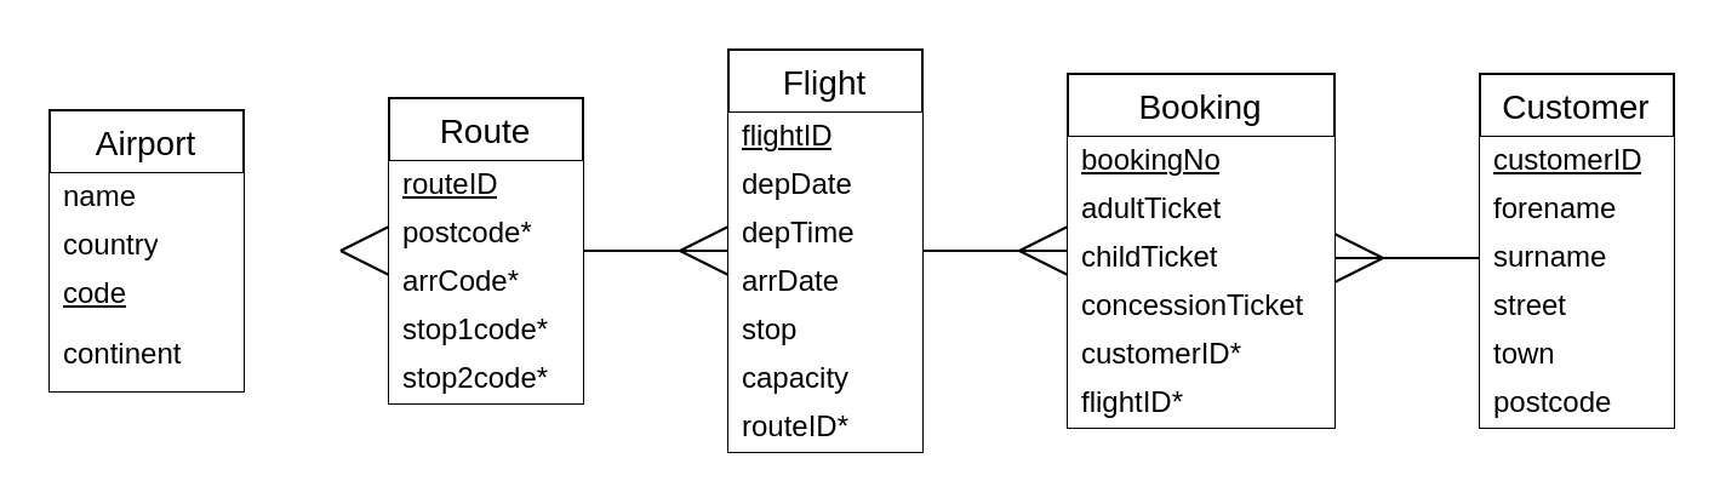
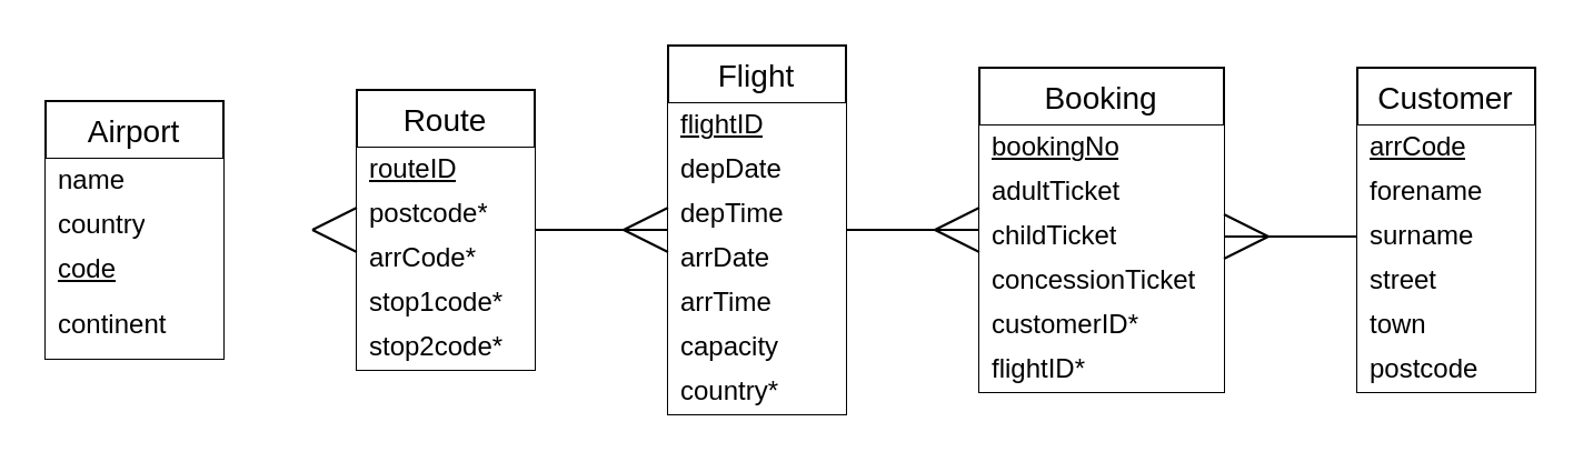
  <mxCell id="0" />
  <mxCell id="1" parent="0" />
  <mxCell id="2" value="Airport" style="swimlane;fontStyle=0;childLayout=stackLayout;horizontal=1;startSize=26;horizontalStack=0;resizeParent=1;resizeParentMax=0;resizeLast=0;collapsible=1;marginBottom=0;align=center;fontSize=14;verticalAlign=middle;" parent="1" vertex="1"><mxGeometry x="20" y="45" width="80" height="116" as="geometry" /></mxCell>
  <mxCell id="3" value="name" style="text;strokeColor=none;fillColor=default;spacingLeft=4;spacingRight=4;overflow=hidden;rotatable=0;points=[[0,0.5],[1,0.5]];portConstraint=eastwest;fontSize=12;whiteSpace=wrap;html=1;verticalAlign=middle;" parent="2" vertex="1"><mxGeometry y="26" width="80" height="20" as="geometry" /></mxCell>
  <mxCell id="4" value="country" style="text;strokeColor=none;fillColor=default;spacingLeft=4;spacingRight=4;overflow=hidden;rotatable=0;points=[[0,0.5],[1,0.5]];portConstraint=eastwest;fontSize=12;whiteSpace=wrap;html=1;verticalAlign=middle;" parent="2" vertex="1"><mxGeometry y="46" width="80" height="20" as="geometry" /></mxCell>
  <mxCell id="5" value="&lt;u&gt;code&lt;/u&gt;" style="text;strokeColor=none;fillColor=default;spacingLeft=4;spacingRight=4;overflow=hidden;rotatable=0;points=[[0,0.5],[1,0.5]];portConstraint=eastwest;fontSize=12;whiteSpace=wrap;html=1;verticalAlign=middle;" parent="2" vertex="1"><mxGeometry y="66" width="80" height="20" as="geometry" /></mxCell>
  <mxCell id="6" value="continent" style="text;strokeColor=none;fillColor=default;spacingLeft=4;spacingRight=4;overflow=hidden;rotatable=0;points=[[0,0.5],[1,0.5]];portConstraint=eastwest;fontSize=12;whiteSpace=wrap;html=1;verticalAlign=middle;" parent="2" vertex="1"><mxGeometry y="86" width="80" height="30" as="geometry" /></mxCell>
  <mxCell id="7" style="edgeStyle=none;shape=connector;rounded=0;orthogonalLoop=1;jettySize=auto;html=1;exitX=1;exitY=0.5;exitDx=0;exitDy=0;entryX=0;entryY=0.5;entryDx=0;entryDy=0;labelBackgroundColor=default;strokeColor=default;align=center;verticalAlign=middle;fontFamily=Helvetica;fontSize=11;fontColor=default;endArrow=none;endFill=0;" parent="1" source="8" target="29" edge="1"><mxGeometry relative="1" as="geometry" /></mxCell>
  <mxCell id="8" value="Route" style="swimlane;fontStyle=0;childLayout=stackLayout;horizontal=1;startSize=26;horizontalStack=0;resizeParent=1;resizeParentMax=0;resizeLast=0;collapsible=1;marginBottom=0;align=center;fontSize=14;verticalAlign=middle;" parent="1" vertex="1"><mxGeometry x="160" y="40" width="80" height="126" as="geometry" /></mxCell>
  <mxCell id="9" value="&lt;u&gt;routeID&lt;/u&gt;" style="text;strokeColor=none;fillColor=default;spacingLeft=4;spacingRight=4;overflow=hidden;rotatable=0;points=[[0,0.5],[1,0.5]];portConstraint=eastwest;fontSize=12;whiteSpace=wrap;html=1;verticalAlign=middle;" parent="8" vertex="1"><mxGeometry y="26" width="80" height="20" as="geometry" /></mxCell>
  <mxCell id="10" value="postcode*" style="text;spacingLeft=4;spacingRight=4;overflow=hidden;rotatable=0;points=[[0,0.5],[1,0.5]];portConstraint=eastwest;fontSize=12;whiteSpace=wrap;html=1;fillColor=default;verticalAlign=middle;" parent="8" vertex="1"><mxGeometry y="46" width="80" height="20" as="geometry" /></mxCell>
  <mxCell id="11" value="arrCode*" style="text;spacingLeft=4;spacingRight=4;overflow=hidden;rotatable=0;points=[[0,0.5],[1,0.5]];portConstraint=eastwest;fontSize=12;whiteSpace=wrap;html=1;fillColor=default;verticalAlign=middle;" parent="8" vertex="1"><mxGeometry y="66" width="80" height="20" as="geometry" /></mxCell>
  <mxCell id="12" value="stop1code*" style="text;strokeColor=none;fillColor=default;spacingLeft=4;spacingRight=4;overflow=hidden;rotatable=0;points=[[0,0.5],[1,0.5]];portConstraint=eastwest;fontSize=12;whiteSpace=wrap;html=1;verticalAlign=middle;" parent="8" vertex="1"><mxGeometry y="86" width="80" height="20" as="geometry" /></mxCell>
  <mxCell id="13" value="stop2code*" style="text;strokeColor=none;fillColor=default;spacingLeft=4;spacingRight=4;overflow=hidden;rotatable=0;points=[[0,0.5],[1,0.5]];portConstraint=eastwest;fontSize=12;whiteSpace=wrap;html=1;verticalAlign=middle;" parent="8" vertex="1"><mxGeometry y="106" width="80" height="20" as="geometry" /></mxCell>
  <mxCell id="14" value="Customer" style="swimlane;fontStyle=0;childLayout=stackLayout;horizontal=1;startSize=26;horizontalStack=0;resizeParent=1;resizeParentMax=0;resizeLast=0;collapsible=1;marginBottom=0;align=center;fontSize=14;verticalAlign=middle;" parent="1" vertex="1"><mxGeometry x="610" y="30" width="80" height="146" as="geometry" /></mxCell>
- <mxCell id="15" value="&lt;u&gt;customerID&lt;/u&gt;" style="text;strokeColor=none;fillColor=default;spacingLeft=4;spacingRight=4;overflow=hidden;rotatable=0;points=[[0,0.5],[1,0.5]];portConstraint=eastwest;fontSize=12;whiteSpace=wrap;html=1;verticalAlign=middle;" parent="14" vertex="1"><mxGeometry y="26" width="80" height="20" as="geometry" /></mxCell>
+ <mxCell id="15" value="&lt;u&gt;arrCode&lt;/u&gt;" style="text;strokeColor=none;fillColor=default;spacingLeft=4;spacingRight=4;overflow=hidden;rotatable=0;points=[[0,0.5],[1,0.5]];portConstraint=eastwest;fontSize=12;whiteSpace=wrap;html=1;verticalAlign=middle;" parent="14" vertex="1"><mxGeometry y="26" width="80" height="20" as="geometry" /></mxCell>
  <mxCell id="16" value="forename" style="text;spacingLeft=4;spacingRight=4;overflow=hidden;rotatable=0;points=[[0,0.5],[1,0.5]];portConstraint=eastwest;fontSize=12;whiteSpace=wrap;html=1;fillColor=default;verticalAlign=middle;" parent="14" vertex="1"><mxGeometry y="46" width="80" height="20" as="geometry" /></mxCell>
  <mxCell id="17" value="surname" style="text;spacingLeft=4;spacingRight=4;overflow=hidden;rotatable=0;points=[[0,0.5],[1,0.5]];portConstraint=eastwest;fontSize=12;whiteSpace=wrap;html=1;fillColor=default;verticalAlign=middle;" parent="14" vertex="1"><mxGeometry y="66" width="80" height="20" as="geometry" /></mxCell>
  <mxCell id="18" value="street" style="text;strokeColor=none;fillColor=default;spacingLeft=4;spacingRight=4;overflow=hidden;rotatable=0;points=[[0,0.5],[1,0.5]];portConstraint=eastwest;fontSize=12;whiteSpace=wrap;html=1;verticalAlign=middle;" parent="14" vertex="1"><mxGeometry y="86" width="80" height="20" as="geometry" /></mxCell>
  <mxCell id="19" value="town" style="text;strokeColor=none;fillColor=default;spacingLeft=4;spacingRight=4;overflow=hidden;rotatable=0;points=[[0,0.5],[1,0.5]];portConstraint=eastwest;fontSize=12;whiteSpace=wrap;html=1;verticalAlign=middle;" parent="14" vertex="1"><mxGeometry y="106" width="80" height="20" as="geometry" /></mxCell>
  <mxCell id="20" value="postcode" style="text;strokeColor=none;fillColor=default;spacingLeft=4;spacingRight=4;overflow=hidden;rotatable=0;points=[[0,0.5],[1,0.5]];portConstraint=eastwest;fontSize=12;whiteSpace=wrap;html=1;verticalAlign=middle;" parent="14" vertex="1"><mxGeometry y="126" width="80" height="20" as="geometry" /></mxCell>
  <mxCell id="21" value="Booking" style="swimlane;fontStyle=0;childLayout=stackLayout;horizontal=1;startSize=26;horizontalStack=0;resizeParent=1;resizeParentMax=0;resizeLast=0;collapsible=1;marginBottom=0;align=center;fontSize=14;verticalAlign=middle;" parent="1" vertex="1"><mxGeometry x="440" y="30" width="110" height="146" as="geometry" /></mxCell>
  <mxCell id="22" value="&lt;u&gt;bookingNo&lt;/u&gt;" style="text;strokeColor=none;fillColor=default;spacingLeft=4;spacingRight=4;overflow=hidden;rotatable=0;points=[[0,0.5],[1,0.5]];portConstraint=eastwest;fontSize=12;whiteSpace=wrap;html=1;verticalAlign=middle;" parent="21" vertex="1"><mxGeometry y="26" width="110" height="20" as="geometry" /></mxCell>
  <mxCell id="23" value="adultTicket" style="text;spacingLeft=4;spacingRight=4;overflow=hidden;rotatable=0;points=[[0,0.5],[1,0.5]];portConstraint=eastwest;fontSize=12;whiteSpace=wrap;html=1;fillColor=default;verticalAlign=middle;" parent="21" vertex="1"><mxGeometry y="46" width="110" height="20" as="geometry" /></mxCell>
  <mxCell id="24" value="childTicket" style="text;spacingLeft=4;spacingRight=4;overflow=hidden;rotatable=0;points=[[0,0.5],[1,0.5]];portConstraint=eastwest;fontSize=12;whiteSpace=wrap;html=1;fillColor=default;verticalAlign=middle;" parent="21" vertex="1"><mxGeometry y="66" width="110" height="20" as="geometry" /></mxCell>
  <mxCell id="25" value="concessionTicket" style="text;strokeColor=none;fillColor=default;spacingLeft=4;spacingRight=4;overflow=hidden;rotatable=0;points=[[0,0.5],[1,0.5]];portConstraint=eastwest;fontSize=12;whiteSpace=wrap;html=1;verticalAlign=middle;" parent="21" vertex="1"><mxGeometry y="86" width="110" height="20" as="geometry" /></mxCell>
  <mxCell id="26" value="customerID*" style="text;strokeColor=none;fillColor=default;spacingLeft=4;spacingRight=4;overflow=hidden;rotatable=0;points=[[0,0.5],[1,0.5]];portConstraint=eastwest;fontSize=12;whiteSpace=wrap;html=1;verticalAlign=middle;" parent="21" vertex="1"><mxGeometry y="106" width="110" height="20" as="geometry" /></mxCell>
  <mxCell id="27" value="flightID*" style="text;strokeColor=none;fillColor=default;spacingLeft=4;spacingRight=4;overflow=hidden;rotatable=0;points=[[0,0.5],[1,0.5]];portConstraint=eastwest;fontSize=12;whiteSpace=wrap;html=1;verticalAlign=middle;" parent="21" vertex="1"><mxGeometry y="126" width="110" height="20" as="geometry" /></mxCell>
  <mxCell id="28" style="edgeStyle=none;shape=connector;rounded=0;orthogonalLoop=1;jettySize=auto;html=1;exitX=1;exitY=0.5;exitDx=0;exitDy=0;entryX=0;entryY=0.5;entryDx=0;entryDy=0;labelBackgroundColor=default;strokeColor=default;align=center;verticalAlign=middle;fontFamily=Helvetica;fontSize=11;fontColor=default;endArrow=none;endFill=0;" parent="1" source="29" target="21" edge="1"><mxGeometry relative="1" as="geometry" /></mxCell>
  <mxCell id="29" value="Flight" style="swimlane;fontStyle=0;childLayout=stackLayout;horizontal=1;startSize=26;horizontalStack=0;resizeParent=1;resizeParentMax=0;resizeLast=0;collapsible=1;marginBottom=0;align=center;fontSize=14;verticalAlign=middle;" parent="1" vertex="1"><mxGeometry x="300" y="20" width="80" height="166" as="geometry" /></mxCell>
  <mxCell id="30" value="&lt;u&gt;flightID&lt;/u&gt;" style="text;strokeColor=none;fillColor=default;spacingLeft=4;spacingRight=4;overflow=hidden;rotatable=0;points=[[0,0.5],[1,0.5]];portConstraint=eastwest;fontSize=12;whiteSpace=wrap;html=1;verticalAlign=middle;" parent="29" vertex="1"><mxGeometry y="26" width="80" height="20" as="geometry" /></mxCell>
  <mxCell id="31" value="depDate" style="text;spacingLeft=4;spacingRight=4;overflow=hidden;rotatable=0;points=[[0,0.5],[1,0.5]];portConstraint=eastwest;fontSize=12;whiteSpace=wrap;html=1;fillColor=default;verticalAlign=middle;" parent="29" vertex="1"><mxGeometry y="46" width="80" height="20" as="geometry" /></mxCell>
  <mxCell id="32" value="depTime" style="text;spacingLeft=4;spacingRight=4;overflow=hidden;rotatable=0;points=[[0,0.5],[1,0.5]];portConstraint=eastwest;fontSize=12;whiteSpace=wrap;html=1;fillColor=default;verticalAlign=middle;" parent="29" vertex="1"><mxGeometry y="66" width="80" height="20" as="geometry" /></mxCell>
  <mxCell id="33" value="arrDate" style="text;strokeColor=none;fillColor=default;spacingLeft=4;spacingRight=4;overflow=hidden;rotatable=0;points=[[0,0.5],[1,0.5]];portConstraint=eastwest;fontSize=12;whiteSpace=wrap;html=1;verticalAlign=middle;" parent="29" vertex="1"><mxGeometry y="86" width="80" height="20" as="geometry" /></mxCell>
- <mxCell id="34" value="stop" style="text;strokeColor=none;fillColor=default;spacingLeft=4;spacingRight=4;overflow=hidden;rotatable=0;points=[[0,0.5],[1,0.5]];portConstraint=eastwest;fontSize=12;whiteSpace=wrap;html=1;verticalAlign=middle;" parent="29" vertex="1"><mxGeometry y="106" width="80" height="20" as="geometry" /></mxCell>
+ <mxCell id="34" value="arrTime" style="text;strokeColor=none;fillColor=default;spacingLeft=4;spacingRight=4;overflow=hidden;rotatable=0;points=[[0,0.5],[1,0.5]];portConstraint=eastwest;fontSize=12;whiteSpace=wrap;html=1;verticalAlign=middle;" parent="29" vertex="1"><mxGeometry y="106" width="80" height="20" as="geometry" /></mxCell>
  <mxCell id="35" value="capacity" style="text;strokeColor=none;fillColor=default;spacingLeft=4;spacingRight=4;overflow=hidden;rotatable=0;points=[[0,0.5],[1,0.5]];portConstraint=eastwest;fontSize=12;whiteSpace=wrap;html=1;verticalAlign=middle;" parent="29" vertex="1"><mxGeometry y="126" width="80" height="20" as="geometry" /></mxCell>
- <mxCell id="36" value="routeID*" style="text;strokeColor=none;fillColor=default;spacingLeft=4;spacingRight=4;overflow=hidden;rotatable=0;points=[[0,0.5],[1,0.5]];portConstraint=eastwest;fontSize=12;whiteSpace=wrap;html=1;verticalAlign=middle;" parent="29" vertex="1"><mxGeometry y="146" width="80" height="20" as="geometry" /></mxCell>
+ <mxCell id="36" value="country*" style="text;strokeColor=none;fillColor=default;spacingLeft=4;spacingRight=4;overflow=hidden;rotatable=0;points=[[0,0.5],[1,0.5]];portConstraint=eastwest;fontSize=12;whiteSpace=wrap;html=1;verticalAlign=middle;" parent="29" vertex="1"><mxGeometry y="146" width="80" height="20" as="geometry" /></mxCell>
  <mxCell id="37" style="edgeStyle=none;shape=connector;rounded=0;orthogonalLoop=1;jettySize=auto;html=1;exitX=1;exitY=0.5;exitDx=0;exitDy=0;labelBackgroundColor=default;strokeColor=default;align=center;verticalAlign=middle;fontFamily=Helvetica;fontSize=11;fontColor=default;endArrow=none;endFill=0;" parent="1" source="24" edge="1"><mxGeometry relative="1" as="geometry"><mxPoint x="610" y="106" as="targetPoint" /></mxGeometry></mxCell>
  <mxCell id="38" value="" style="endArrow=none;html=1;rounded=0;labelBackgroundColor=default;strokeColor=default;align=center;verticalAlign=middle;fontFamily=Helvetica;fontSize=11;fontColor=default;shape=connector;" parent="1" edge="1"><mxGeometry width="50" height="50" relative="1" as="geometry"><mxPoint x="140" y="103" as="sourcePoint" /><mxPoint x="160" y="93" as="targetPoint" /></mxGeometry></mxCell>
  <mxCell id="39" value="" style="endArrow=none;html=1;rounded=0;labelBackgroundColor=default;strokeColor=default;align=center;verticalAlign=middle;fontFamily=Helvetica;fontSize=11;fontColor=default;shape=connector;" parent="1" edge="1"><mxGeometry width="50" height="50" relative="1" as="geometry"><mxPoint x="140" y="103" as="sourcePoint" /><mxPoint x="160" y="113" as="targetPoint" /></mxGeometry></mxCell>
  <mxCell id="40" value="" style="endArrow=none;html=1;rounded=0;labelBackgroundColor=default;strokeColor=default;align=center;verticalAlign=middle;fontFamily=Helvetica;fontSize=11;fontColor=default;shape=connector;" parent="1" edge="1"><mxGeometry width="50" height="50" relative="1" as="geometry"><mxPoint x="280" y="103" as="sourcePoint" /><mxPoint x="300" y="93" as="targetPoint" /></mxGeometry></mxCell>
  <mxCell id="41" value="" style="endArrow=none;html=1;rounded=0;labelBackgroundColor=default;strokeColor=default;align=center;verticalAlign=middle;fontFamily=Helvetica;fontSize=11;fontColor=default;shape=connector;" parent="1" edge="1"><mxGeometry width="50" height="50" relative="1" as="geometry"><mxPoint x="280" y="103" as="sourcePoint" /><mxPoint x="300" y="113" as="targetPoint" /></mxGeometry></mxCell>
  <mxCell id="42" value="" style="endArrow=none;html=1;rounded=0;labelBackgroundColor=default;strokeColor=default;align=center;verticalAlign=middle;fontFamily=Helvetica;fontSize=11;fontColor=default;shape=connector;" parent="1" edge="1"><mxGeometry width="50" height="50" relative="1" as="geometry"><mxPoint x="420" y="103" as="sourcePoint" /><mxPoint x="440" y="93" as="targetPoint" /></mxGeometry></mxCell>
  <mxCell id="43" value="" style="endArrow=none;html=1;rounded=0;labelBackgroundColor=default;strokeColor=default;align=center;verticalAlign=middle;fontFamily=Helvetica;fontSize=11;fontColor=default;shape=connector;" parent="1" edge="1"><mxGeometry width="50" height="50" relative="1" as="geometry"><mxPoint x="420" y="103" as="sourcePoint" /><mxPoint x="440" y="113" as="targetPoint" /></mxGeometry></mxCell>
  <mxCell id="44" value="" style="endArrow=none;html=1;rounded=0;labelBackgroundColor=default;strokeColor=default;align=center;verticalAlign=middle;fontFamily=Helvetica;fontSize=11;fontColor=default;shape=connector;" parent="1" edge="1"><mxGeometry width="50" height="50" relative="1" as="geometry"><mxPoint x="550" y="96" as="sourcePoint" /><mxPoint x="570" y="106" as="targetPoint" /></mxGeometry></mxCell>
  <mxCell id="45" value="" style="endArrow=none;html=1;rounded=0;labelBackgroundColor=default;strokeColor=default;align=center;verticalAlign=middle;fontFamily=Helvetica;fontSize=11;fontColor=default;shape=connector;" parent="1" edge="1"><mxGeometry width="50" height="50" relative="1" as="geometry"><mxPoint x="550" y="116" as="sourcePoint" /><mxPoint x="570" y="106" as="targetPoint" /></mxGeometry></mxCell>
